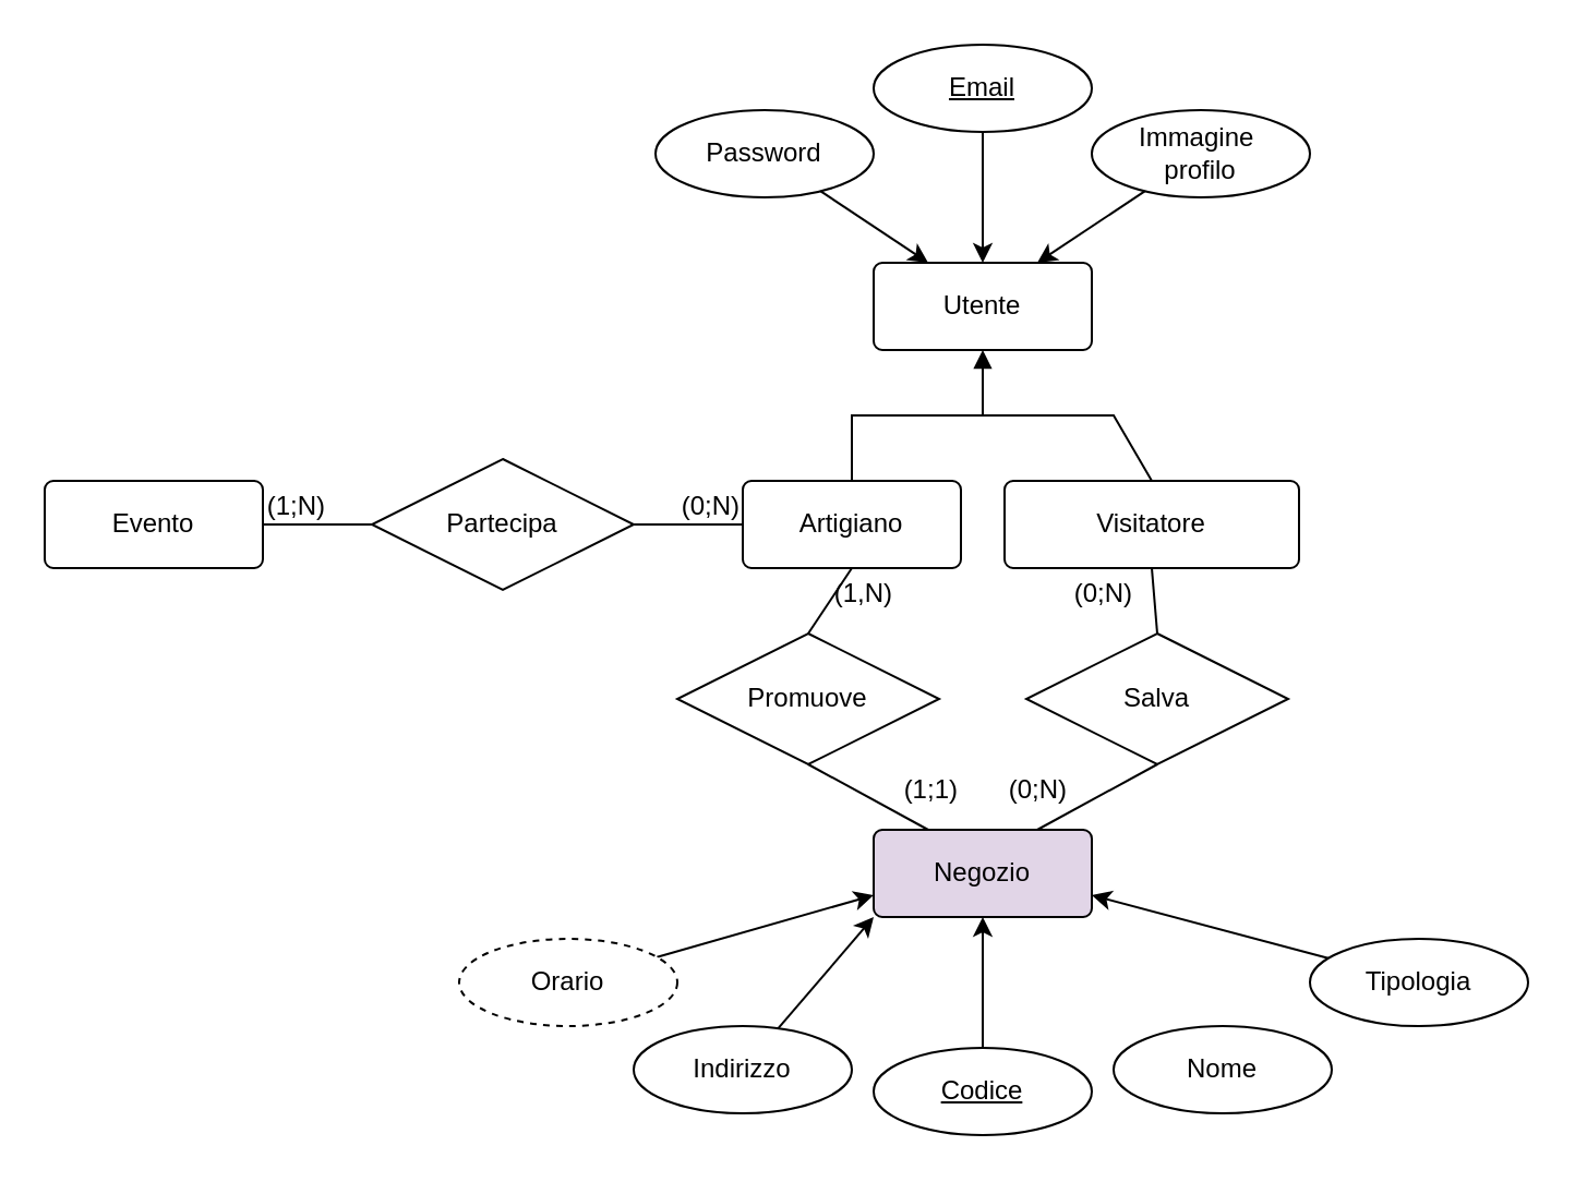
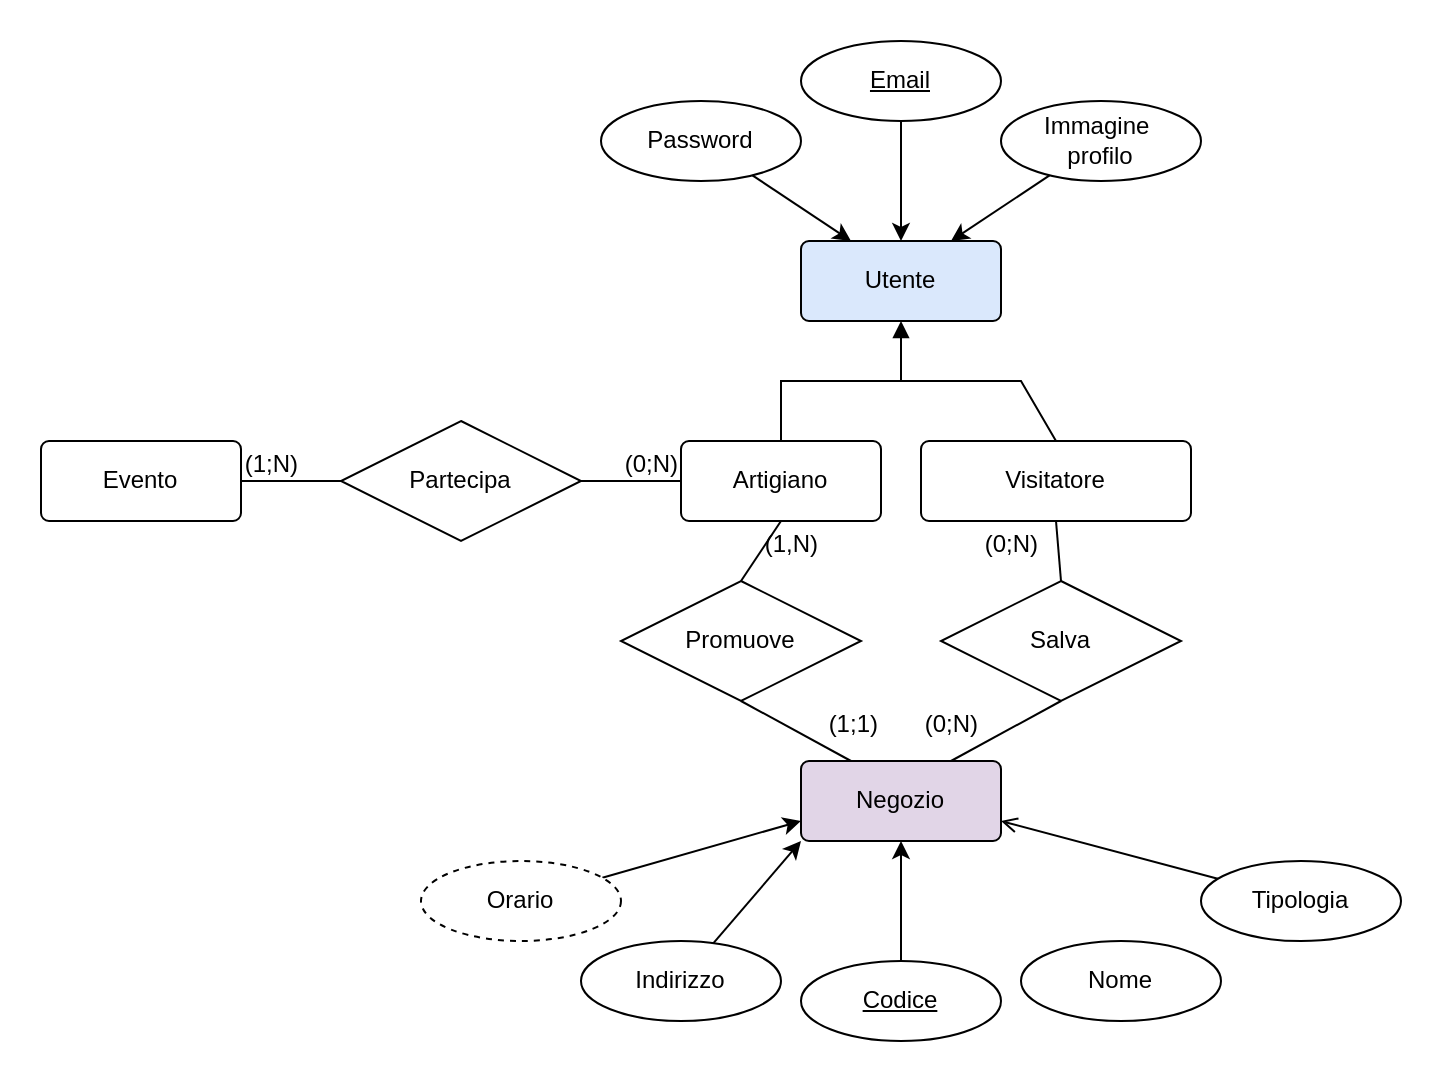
  <mxCell id="0" />
  <mxCell id="1" parent="0" />
- <mxCell id="2" value="Utente" style="rounded=1;arcSize=10;whiteSpace=wrap;html=1;align=center;" vertex="1" parent="1"><mxGeometry x="400" y="120" width="100" height="40" as="geometry" /></mxCell>
+ <mxCell id="2" value="Utente" style="rounded=1;arcSize=10;whiteSpace=wrap;html=1;align=center;fillColor=#dae8fc;" vertex="1" parent="1"><mxGeometry x="400" y="120" width="100" height="40" as="geometry" /></mxCell>
  <mxCell id="3" value="Password" style="ellipse;whiteSpace=wrap;html=1;align=center;" vertex="1" parent="1"><mxGeometry x="300" y="50" width="100" height="40" as="geometry" /></mxCell>
  <mxCell id="4" value="Email" style="ellipse;whiteSpace=wrap;html=1;align=center;fontStyle=4;" vertex="1" parent="1"><mxGeometry x="400" y="20" width="100" height="40" as="geometry" /></mxCell>
  <mxCell id="5" style="rounded=0;orthogonalLoop=1;jettySize=auto;html=1;" edge="1" parent="1" source="4"><mxGeometry relative="1" as="geometry"><mxPoint x="450" y="120" as="targetPoint" /></mxGeometry></mxCell>
  <mxCell id="6" style="rounded=0;orthogonalLoop=1;jettySize=auto;html=1;entryX=0.25;entryY=0;entryDx=0;entryDy=0;" edge="1" parent="1" source="3" target="2"><mxGeometry relative="1" as="geometry"><mxPoint x="430" y="110" as="targetPoint" /></mxGeometry></mxCell>
  <mxCell id="7" style="rounded=0;orthogonalLoop=1;jettySize=auto;html=1;entryX=0.75;entryY=0;entryDx=0;entryDy=0;" edge="1" parent="1" source="8" target="2"><mxGeometry relative="1" as="geometry" /></mxCell>
  <mxCell id="8" value="Immagine&amp;nbsp;&lt;div&gt;profilo&lt;/div&gt;" style="ellipse;whiteSpace=wrap;html=1;align=center;" vertex="1" parent="1"><mxGeometry x="500" y="50" width="100" height="40" as="geometry" /></mxCell>
  <mxCell id="9" style="edgeStyle=orthogonalEdgeStyle;rounded=0;orthogonalLoop=1;jettySize=auto;html=1;entryX=0.5;entryY=1;entryDx=0;entryDy=0;endArrow=block;endFill=1;" edge="1" parent="1" source="10" target="2"><mxGeometry relative="1" as="geometry" /></mxCell>
  <mxCell id="10" value="Artigiano" style="rounded=1;arcSize=10;whiteSpace=wrap;html=1;align=center;" vertex="1" parent="1"><mxGeometry x="340" y="220" width="100" height="40" as="geometry" /></mxCell>
  <mxCell id="11" value="Visitatore" style="rounded=1;arcSize=10;whiteSpace=wrap;html=1;align=center;" vertex="1" parent="1"><mxGeometry x="460" y="220" width="135" height="40" as="geometry" /></mxCell>
  <mxCell id="12" value="" style="endArrow=none;html=1;rounded=0;entryX=0.5;entryY=0;entryDx=0;entryDy=0;" edge="1" parent="1" target="11"><mxGeometry relative="1" as="geometry"><mxPoint x="450" y="190" as="sourcePoint" /><mxPoint x="830" y="150" as="targetPoint" /><Array as="points"><mxPoint x="510" y="190" /></Array></mxGeometry></mxCell>
  <mxCell id="13" value="Promuove" style="shape=rhombus;perimeter=rhombusPerimeter;whiteSpace=wrap;html=1;align=center;" vertex="1" parent="1"><mxGeometry x="310" y="290" width="120" height="60" as="geometry" /></mxCell>
  <mxCell id="14" value="Negozio" style="rounded=1;arcSize=10;whiteSpace=wrap;html=1;align=center;fillColor=#e1d5e7;" vertex="1" parent="1"><mxGeometry x="400" y="380" width="100" height="40" as="geometry" /></mxCell>
  <mxCell id="15" value="Salva" style="shape=rhombus;perimeter=rhombusPerimeter;whiteSpace=wrap;html=1;align=center;" vertex="1" parent="1"><mxGeometry x="470" y="290" width="120" height="60" as="geometry" /></mxCell>
  <mxCell id="16" style="rounded=0;orthogonalLoop=1;jettySize=auto;html=1;entryX=0.5;entryY=1;entryDx=0;entryDy=0;" edge="1" parent="1" source="17" target="14"><mxGeometry relative="1" as="geometry" /></mxCell>
  <mxCell id="17" value="Codice" style="ellipse;whiteSpace=wrap;html=1;align=center;fontStyle=4;" vertex="1" parent="1"><mxGeometry x="400" y="480" width="100" height="40" as="geometry" /></mxCell>
  <mxCell id="18" style="rounded=0;orthogonalLoop=1;jettySize=auto;html=1;entryX=0;entryY=1;entryDx=0;entryDy=0;" edge="1" parent="1" source="19" target="14"><mxGeometry relative="1" as="geometry" /></mxCell>
  <mxCell id="19" value="Indirizzo" style="ellipse;whiteSpace=wrap;html=1;align=center;" vertex="1" parent="1"><mxGeometry x="290" y="470" width="100" height="40" as="geometry" /></mxCell>
  <mxCell id="20" value="Nome" style="ellipse;whiteSpace=wrap;html=1;align=center;" vertex="1" parent="1"><mxGeometry x="510" y="470" width="100" height="40" as="geometry" /></mxCell>
- <mxCell id="21" style="rounded=0;orthogonalLoop=1;jettySize=auto;html=1;entryX=1;entryY=0.75;entryDx=0;entryDy=0;" edge="1" parent="1" source="22" target="14"><mxGeometry relative="1" as="geometry" /></mxCell>
+ <mxCell id="21" style="rounded=0;orthogonalLoop=1;jettySize=auto;html=1;entryX=1;entryY=0.75;entryDx=0;entryDy=0;endArrow=open;" edge="1" parent="1" source="22" target="14"><mxGeometry relative="1" as="geometry" /></mxCell>
  <mxCell id="22" value="Tipologia" style="ellipse;whiteSpace=wrap;html=1;align=center;" vertex="1" parent="1"><mxGeometry x="600" y="430" width="100" height="40" as="geometry" /></mxCell>
  <mxCell id="23" style="rounded=0;orthogonalLoop=1;jettySize=auto;html=1;entryX=0;entryY=0.75;entryDx=0;entryDy=0;" edge="1" parent="1" source="24" target="14"><mxGeometry relative="1" as="geometry" /></mxCell>
  <mxCell id="24" value="Orario" style="ellipse;whiteSpace=wrap;html=1;align=center;dashed=1;" vertex="1" parent="1"><mxGeometry x="210" y="430" width="100" height="40" as="geometry" /></mxCell>
  <mxCell id="25" value="" style="endArrow=none;html=1;rounded=0;exitX=0.5;exitY=1;exitDx=0;exitDy=0;entryX=0.5;entryY=0;entryDx=0;entryDy=0;" edge="1" parent="1" source="10" target="13"><mxGeometry relative="1" as="geometry"><mxPoint x="480" y="210" as="sourcePoint" /><mxPoint x="640" y="210" as="targetPoint" /></mxGeometry></mxCell>
  <mxCell id="26" value="" style="endArrow=none;html=1;rounded=0;exitX=0.5;exitY=1;exitDx=0;exitDy=0;entryX=0.75;entryY=0;entryDx=0;entryDy=0;" edge="1" parent="1" source="15" target="14"><mxGeometry relative="1" as="geometry"><mxPoint x="400" y="270" as="sourcePoint" /><mxPoint x="380" y="300" as="targetPoint" /></mxGeometry></mxCell>
  <mxCell id="27" value="" style="endArrow=none;html=1;rounded=0;exitX=0.5;exitY=1;exitDx=0;exitDy=0;entryX=0.5;entryY=0;entryDx=0;entryDy=0;" edge="1" parent="1" source="11" target="15"><mxGeometry relative="1" as="geometry"><mxPoint x="480" y="210" as="sourcePoint" /><mxPoint x="640" y="210" as="targetPoint" /></mxGeometry></mxCell>
  <mxCell id="28" value="" style="endArrow=none;html=1;rounded=0;exitX=0.5;exitY=1;exitDx=0;exitDy=0;entryX=0.25;entryY=0;entryDx=0;entryDy=0;" edge="1" parent="1" source="13" target="14"><mxGeometry relative="1" as="geometry"><mxPoint x="520" y="270" as="sourcePoint" /><mxPoint x="540" y="300" as="targetPoint" /></mxGeometry></mxCell>
  <mxCell id="29" value="(1;1)" style="resizable=0;html=1;whiteSpace=wrap;align=right;verticalAlign=bottom;" connectable="0" vertex="1" parent="1"><mxGeometry x="440" y="370" as="geometry" /></mxCell>
  <mxCell id="30" value="(1,N)" style="resizable=0;html=1;whiteSpace=wrap;align=right;verticalAlign=bottom;" connectable="0" vertex="1" parent="1"><mxGeometry x="410" y="280" as="geometry" /></mxCell>
  <mxCell id="31" value="(0;N)" style="resizable=0;html=1;whiteSpace=wrap;align=right;verticalAlign=bottom;" connectable="0" vertex="1" parent="1"><mxGeometry x="520" y="280" as="geometry" /></mxCell>
  <mxCell id="32" value="(0;N)" style="resizable=0;html=1;whiteSpace=wrap;align=right;verticalAlign=bottom;" connectable="0" vertex="1" parent="1"><mxGeometry x="490" y="370" as="geometry" /></mxCell>
  <mxCell id="33" value="Partecipa" style="shape=rhombus;perimeter=rhombusPerimeter;whiteSpace=wrap;html=1;align=center;" vertex="1" parent="1"><mxGeometry x="170" y="210" width="120" height="60" as="geometry" /></mxCell>
  <mxCell id="34" value="Evento" style="rounded=1;arcSize=10;whiteSpace=wrap;html=1;align=center;" vertex="1" parent="1"><mxGeometry x="20" y="220" width="100" height="40" as="geometry" /></mxCell>
  <mxCell id="35" value="" style="endArrow=none;html=1;rounded=0;exitX=1;exitY=0.5;exitDx=0;exitDy=0;entryX=0;entryY=0.5;entryDx=0;entryDy=0;" edge="1" parent="1" source="33" target="10"><mxGeometry relative="1" as="geometry"><mxPoint x="240" y="250" as="sourcePoint" /><mxPoint x="400" y="250" as="targetPoint" /></mxGeometry></mxCell>
  <mxCell id="36" value="" style="endArrow=none;html=1;rounded=0;exitX=1;exitY=0.5;exitDx=0;exitDy=0;entryX=0;entryY=0.5;entryDx=0;entryDy=0;" edge="1" parent="1" source="34" target="33"><mxGeometry relative="1" as="geometry"><mxPoint x="300" y="250" as="sourcePoint" /><mxPoint x="350" y="250" as="targetPoint" /></mxGeometry></mxCell>
  <mxCell id="37" value="(0;N)" style="resizable=0;html=1;whiteSpace=wrap;align=right;verticalAlign=bottom;" connectable="0" vertex="1" parent="1"><mxGeometry x="340" y="240" as="geometry" /></mxCell>
  <mxCell id="38" value="(1;N)" style="resizable=0;html=1;whiteSpace=wrap;align=right;verticalAlign=bottom;" connectable="0" vertex="1" parent="1"><mxGeometry x="150" y="240" as="geometry" /></mxCell>
